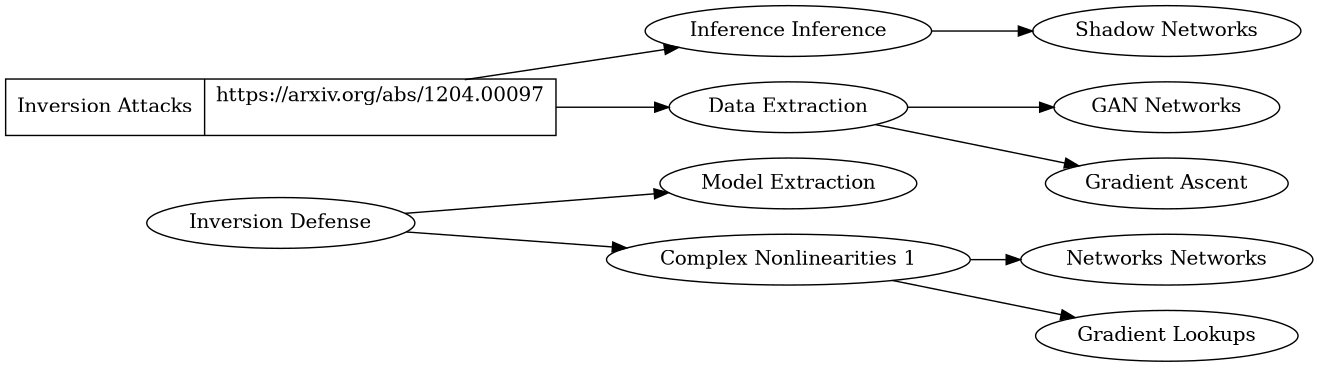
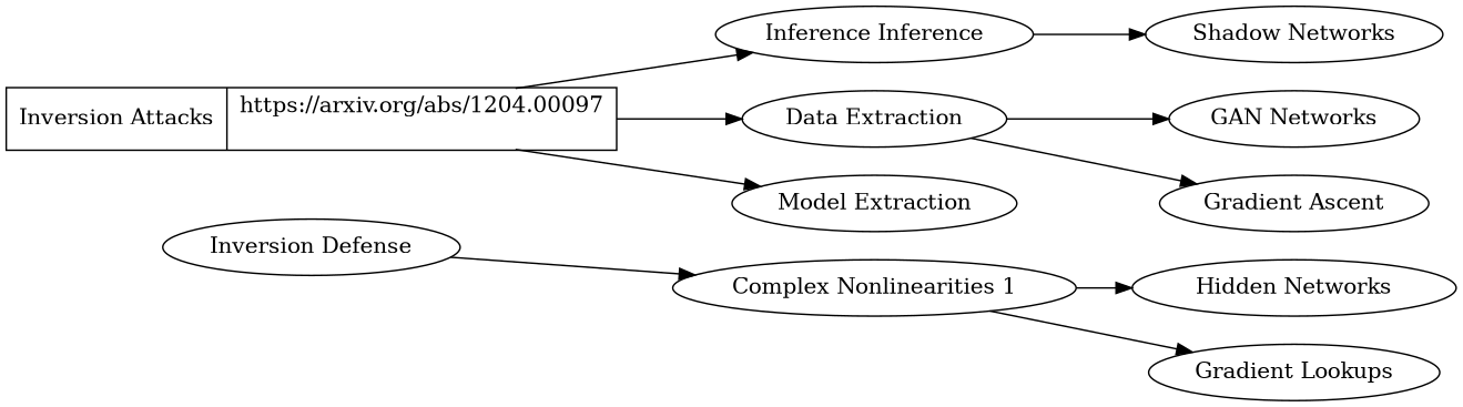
  digraph {
    rankdir=LR
    n1 [label="{<f0> Inversion Attacks |<f1> https://arxiv.org/abs/1204.00097\n\n}" shape=record]
    n2 [label="Inference Inference"]
    "Data Extraction"
    "Model Extraction"
    "Shadow Networks"
    "GAN Networks"
    "Gradient Ascent"
    "Inversion Defense"
    "Complex Nonlinearities 1"
-   "Hidden Networks" [label="Networks Networks"]
+   "Hidden Networks"
    "Gradient Lookups"
    n1 -> n2
    n1 -> "Data Extraction"
-   "Inversion Defense" -> "Model Extraction"
+   n1 -> "Model Extraction"
    n2 -> "Shadow Networks"
    "Data Extraction" -> "GAN Networks"
    "Data Extraction" -> "Gradient Ascent"
    "Inversion Defense" -> "Complex Nonlinearities 1"
    "Complex Nonlinearities 1" -> "Hidden Networks"
    "Complex Nonlinearities 1" -> "Gradient Lookups"
  }
